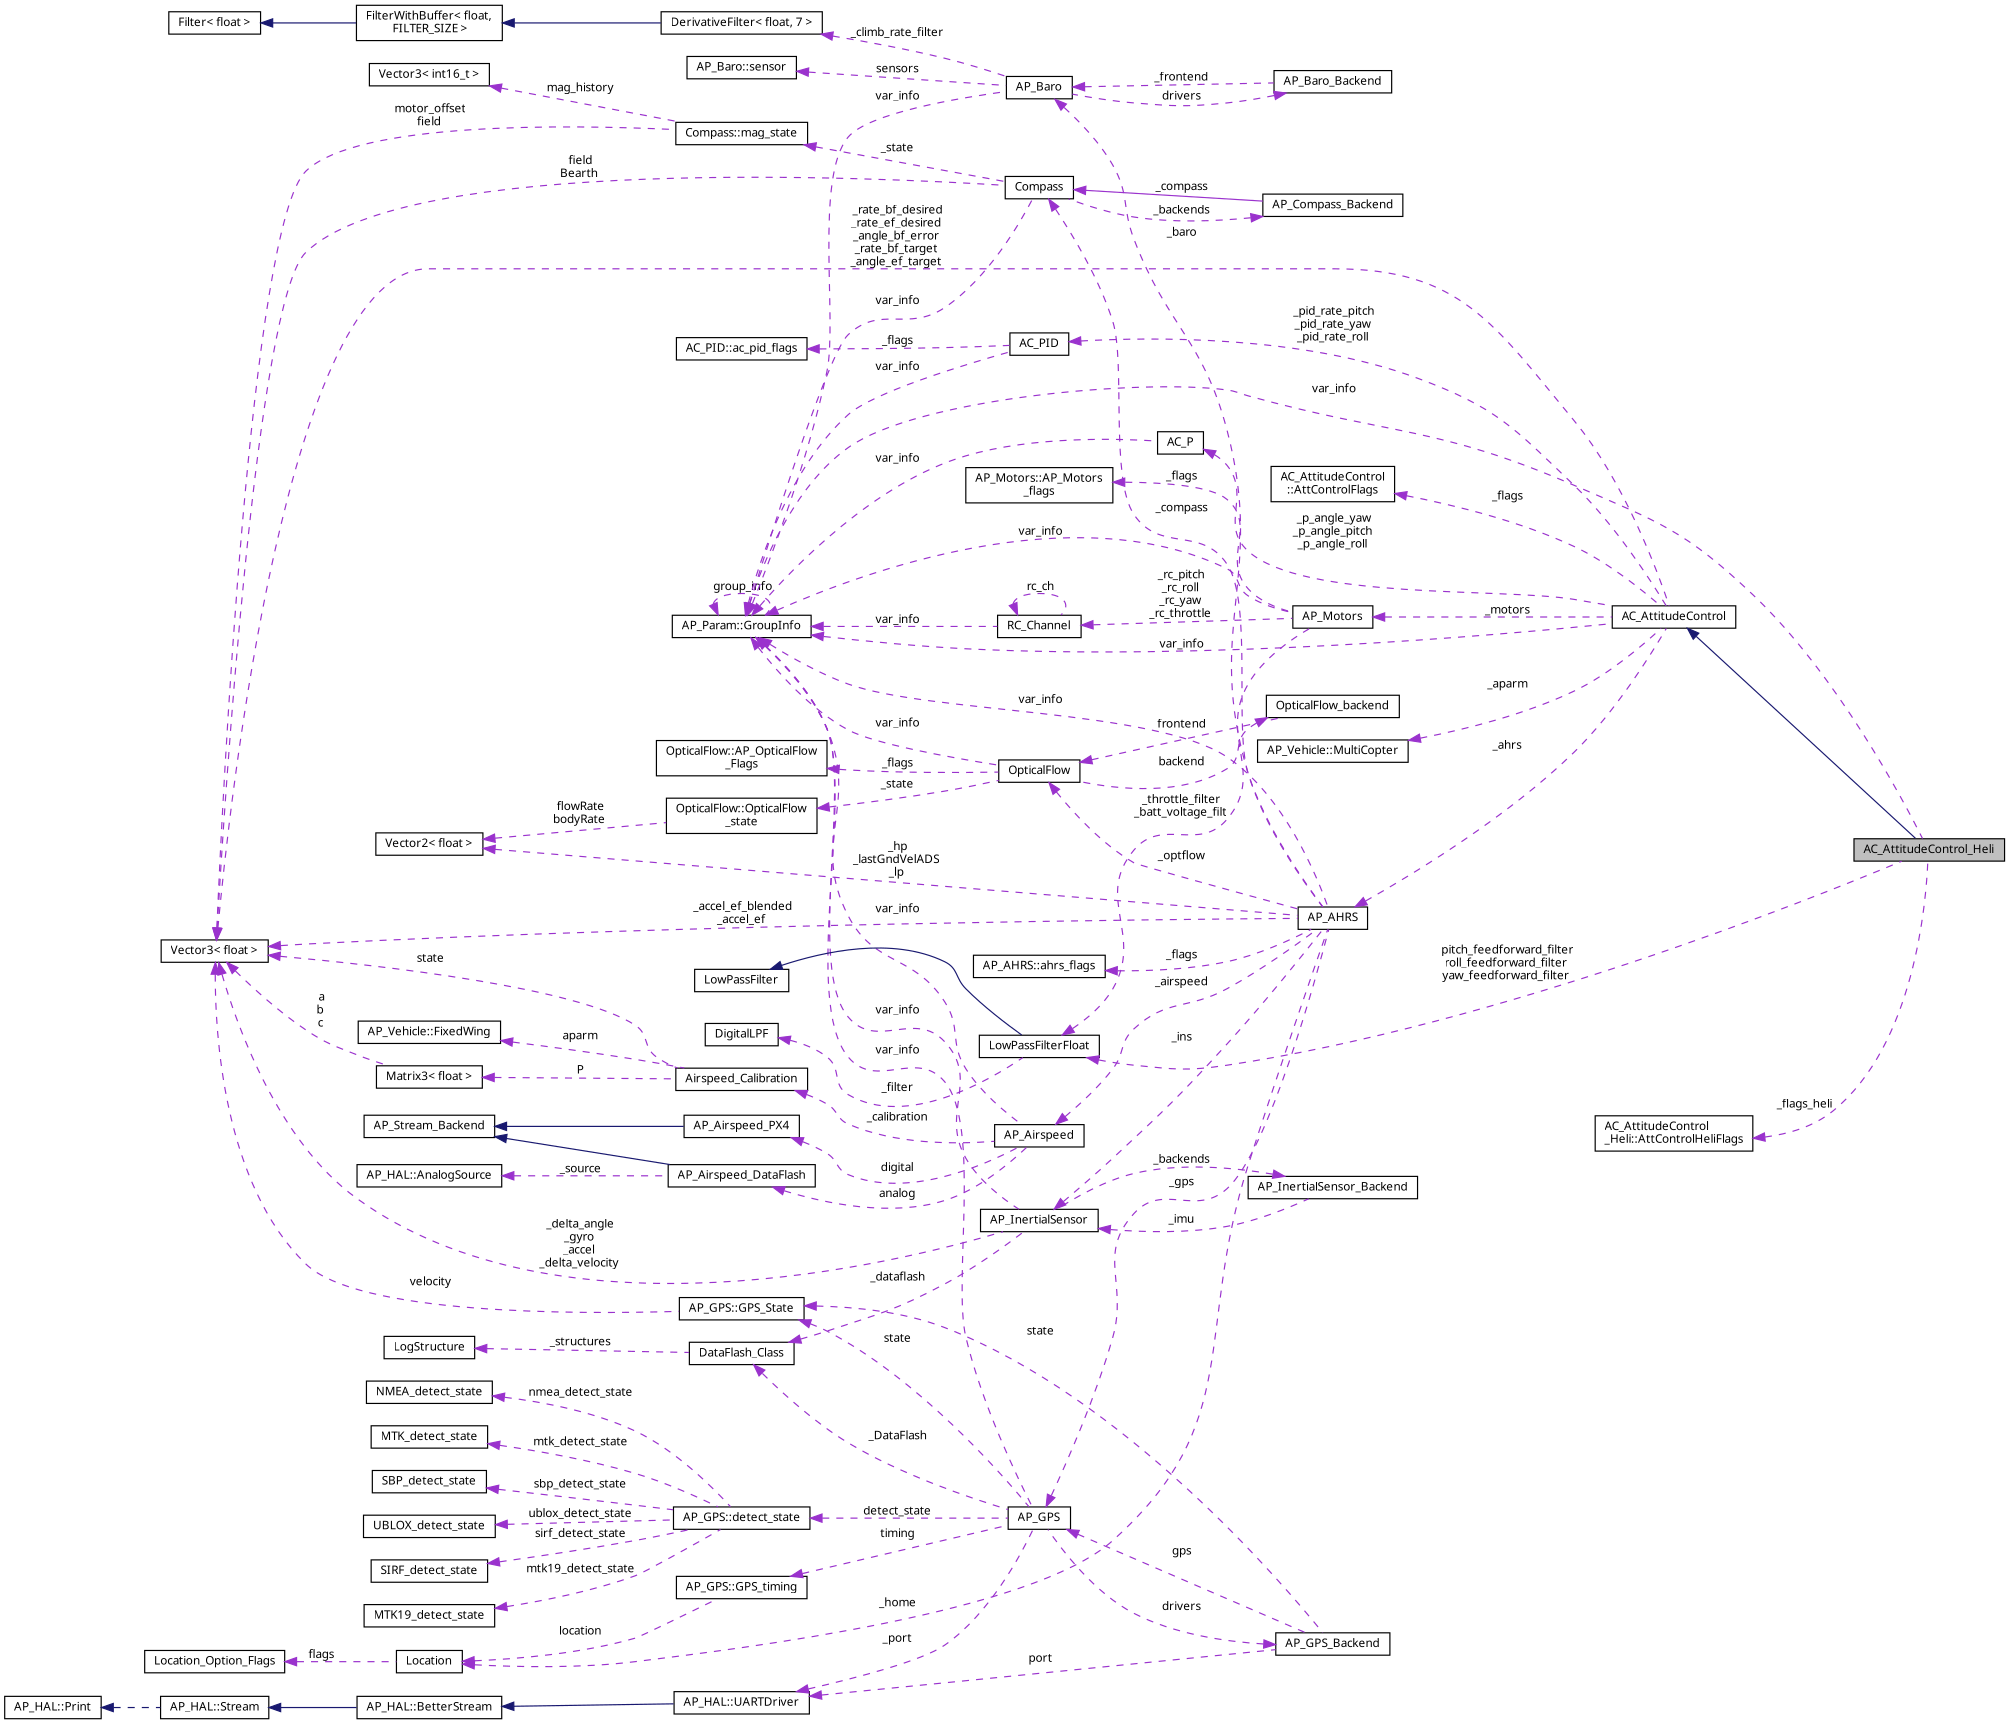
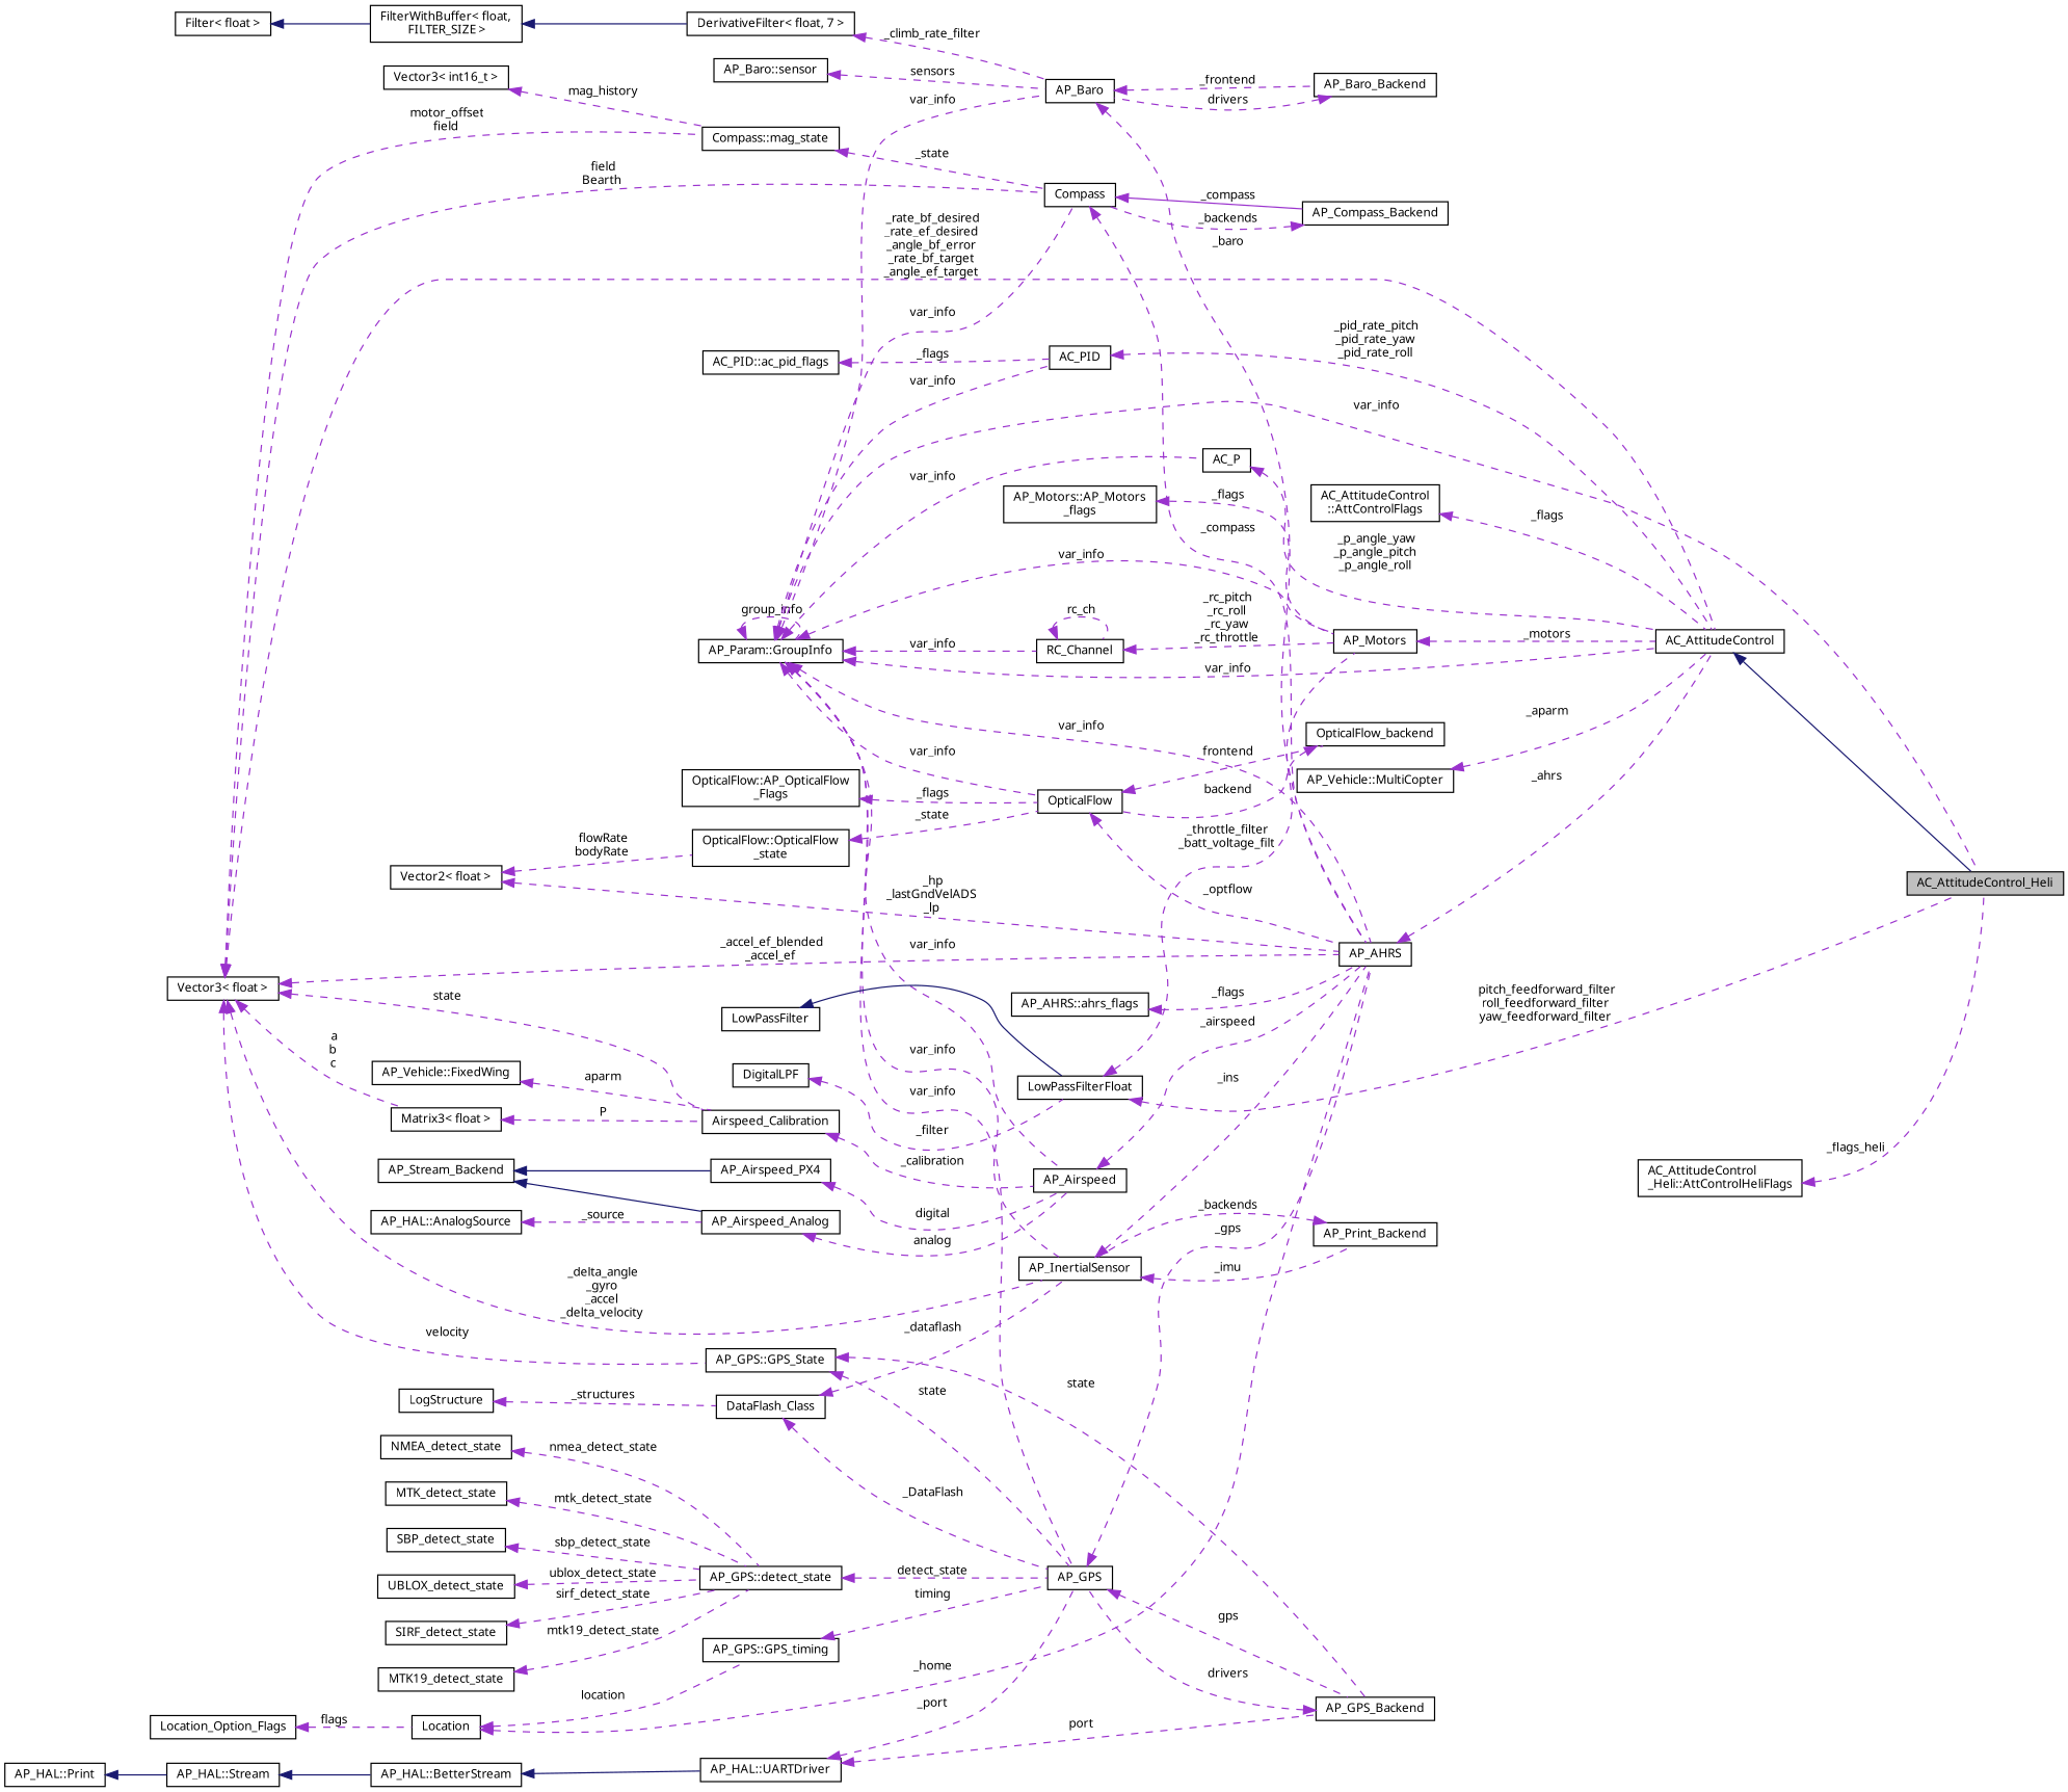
  digraph {
    fontname="Noto Sans"
    rankdir=LR
    node [color=black fillcolor=white fontname="Noto Sans" fontsize=10 shape=record style=filled]
    edge [color=darkorchid3 dir=back fontname="Noto Sans" fontsize=10 labelfontname=Helvetica labelfontsize=10 style=dashed]
    n1 [fillcolor=grey75 fontcolor=black height=0.2 label=AC_AttitudeControl_Heli width=0.4]
    n2 [height=0.2 label=AC_AttitudeControl width=0.4]
    n3 [height=0.2 label=AC_P width=0.4]
    n4 [height=0.2 label="AP_Param::GroupInfo" width=0.4]
    n5 [height=0.2 label=AP_AHRS width=0.4]
    n6 [height=0.2 label=AP_Baro width=0.4]
    n7 [height=0.2 label=OpticalFlow width=0.4]
    n8 [height=0.2 label=AP_InertialSensor width=0.4]
    n9 [height=0.2 label=AP_Airspeed width=0.4]
    n10 [height=0.2 label=AP_GPS width=0.4]
    n11 [height=0.2 label=Compass width=0.4]
    n12 [height=0.2 label=AP_Motors width=0.4]
    n13 [height=0.2 label=RC_Channel width=0.4]
    n14 [height=0.2 label=AC_PID width=0.4]
    n15 [height=0.2 label=AP_Baro_Backend width=0.4]
    n16 [height=0.2 label=OpticalFlow_backend width=0.4]
-   n17 [height=0.2 label=AP_InertialSensor_Backend width=0.4]
+   n17 [height=0.2 label=AP_Print_Backend width=0.4]
    n18 [height=0.2 label=AP_GPS_Backend width=0.4]
    n19 [height=0.2 label=AP_Compass_Backend width=0.4]
    n20 [height=0.2 label="AC_AttitudeControl\l::AttControlFlags" width=0.4]
    n21 [height=0.2 label="Vector3\< float \>" width=0.4]
    n22 [height=0.2 label=Airspeed_Calibration width=0.4]
    n23 [height=0.2 label="Matrix3\< float \>" width=0.4]
    n24 [height=0.2 label="AP_GPS::GPS_State" width=0.4]
    n25 [height=0.2 label="Compass::mag_state" width=0.4]
    n26 [height=0.2 label="AP_Vehicle::MultiCopter" width=0.4]
    n27 [height=0.2 label="AP_AHRS::ahrs_flags" width=0.4]
    n28 [height=0.2 label="AP_Baro::sensor" width=0.4]
    n29 [height=0.2 label="DerivativeFilter\< float, 7 \>" width=0.4]
    n30 [height=0.2 label="FilterWithBuffer\< float,\l FILTER_SIZE \>" width=0.4]
    n31 [height=0.2 label="Filter\< float \>" width=0.4]
    n32 [height=0.2 label="OpticalFlow::OpticalFlow\l_state" width=0.4]
    n33 [height=0.2 label="Vector2\< float \>" width=0.4]
    n34 [height=0.2 label="OpticalFlow::AP_OpticalFlow\l_Flags" width=0.4]
    n35 [height=0.2 label=DataFlash_Class width=0.4]
    n36 [height=0.2 label=LogStructure width=0.4]
-   n37 [height=0.2 label=AP_Airspeed_DataFlash width=0.4]
+   n37 [height=0.2 label=AP_Airspeed_Analog width=0.4]
    n38 [height=0.2 label=AP_Stream_Backend width=0.4]
    n39 [height=0.2 label=AP_Airspeed_PX4 width=0.4]
    n40 [height=0.2 label="AP_HAL::AnalogSource" width=0.4]
    n41 [height=0.2 label="AP_Vehicle::FixedWing" width=0.4]
    n42 [height=0.2 label="AP_GPS::detect_state" width=0.4]
    n43 [height=0.2 label=SBP_detect_state width=0.4]
    n44 [height=0.2 label=UBLOX_detect_state width=0.4]
    n45 [height=0.2 label=SIRF_detect_state width=0.4]
    n46 [height=0.2 label=MTK19_detect_state width=0.4]
    n47 [height=0.2 label=NMEA_detect_state width=0.4]
    n48 [height=0.2 label=MTK_detect_state width=0.4]
    n49 [height=0.2 label="AP_GPS::GPS_timing" width=0.4]
    n50 [height=0.2 label="AP_HAL::UARTDriver" width=0.4]
    n51 [height=0.2 label="AP_HAL::BetterStream" width=0.4]
    n52 [height=0.2 label="AP_HAL::Stream" width=0.4]
    n53 [height=0.2 label="AP_HAL::Print" width=0.4]
    n54 [height=0.2 label=Location width=0.4]
    n55 [height=0.2 label=Location_Option_Flags width=0.4]
    n56 [height=0.2 label="Vector3\< int16_t \>" width=0.4]
    n57 [height=0.2 label=LowPassFilterFloat width=0.4]
    n58 [height=0.2 label=LowPassFilter width=0.4]
    n59 [height=0.2 label=DigitalLPF width=0.4]
    n60 [height=0.2 label="AP_Motors::AP_Motors\l_flags" width=0.4]
    n61 [height=0.2 label="AC_PID::ac_pid_flags" width=0.4]
    n62 [height=0.2 label="AC_AttitudeControl\l_Heli::AttControlHeliFlags" width=0.4]
    n2 -> n1 [color=midnightblue style=solid]
    n3 -> n2 [label=" _p_angle_yaw\n_p_angle_pitch\n_p_angle_roll"]
    n4 -> n1 [label=" var_info"]
    n4 -> n2 [label=" var_info"]
    n4 -> n3 [label=" var_info"]
    n4 -> n4 [label=" group_info"]
    n4 -> n5 [label=" var_info"]
    n4 -> n6 [label=" var_info"]
    n4 -> n7 [label=" var_info"]
    n4 -> n8 [label=" var_info"]
    n4 -> n9 [label=" var_info"]
    n4 -> n10 [label=" var_info"]
    n4 -> n11 [label=" var_info"]
    n4 -> n12 [label=" var_info"]
    n4 -> n13 [label=" var_info"]
    n4 -> n14 [label=" var_info"]
    n5 -> n2 [label=" _ahrs"]
    n6 -> n5 [label=" _baro"]
    n6 -> n15 [label=" _frontend"]
    n7 -> n5 [label=" _optflow"]
    n7 -> n16 [label=" frontend"]
    n8 -> n5 [label=" _ins"]
    n8 -> n17 [label=" _imu"]
    n9 -> n5 [label=" _airspeed"]
    n10 -> n5 [label=" _gps"]
    n10 -> n18 [label=" gps"]
    n11 -> n5 [label=" _compass"]
    n11 -> n19 [label=" _compass" style=solid]
    n12 -> n2 [label=" _motors"]
    n13 -> n12 [label=" _rc_pitch\n_rc_roll\n_rc_yaw\n_rc_throttle"]
    n13 -> n13 [label=" rc_ch"]
    n14 -> n2 [label=" _pid_rate_pitch\n_pid_rate_yaw\n_pid_rate_roll"]
    n15 -> n6 [label=" drivers"]
    n16 -> n7 [label=" backend"]
    n17 -> n8 [label=" _backends"]
    n18 -> n10 [label=" drivers"]
    n19 -> n11 [label=" _backends"]
    n20 -> n2 [label=" _flags"]
    n21 -> n2 [label=" _rate_bf_desired\n_rate_ef_desired\n_angle_bf_error\n_rate_bf_target\n_angle_ef_target"]
    n21 -> n5 [label=" _accel_ef_blended\n_accel_ef"]
    n21 -> n8 [label=" _delta_angle\n_gyro\n_accel\n_delta_velocity"]
    n21 -> n11 [label=" field\nBearth"]
    n21 -> n22 [label=" state"]
    n21 -> n23 [label=" a\nb\nc"]
    n21 -> n24 [label=" velocity"]
    n21 -> n25 [label=" motor_offset\nfield"]
    n22 -> n9 [label=" _calibration"]
    n23 -> n22 [label=" P"]
    n24 -> n10 [label=" state"]
    n24 -> n18 [label=" state"]
    n25 -> n11 [label=" _state"]
    n26 -> n2 [label=" _aparm"]
    n27 -> n5 [label=" _flags"]
    n28 -> n6 [label=" sensors"]
    n29 -> n6 [label=" _climb_rate_filter"]
    n30 -> n29 [color=midnightblue style=solid]
    n31 -> n30 [color=midnightblue style=solid]
    n32 -> n7 [label=" _state"]
    n33 -> n5 [label=" _hp\n_lastGndVelADS\n_lp"]
    n33 -> n32 [label=" flowRate\nbodyRate"]
    n34 -> n7 [label=" _flags"]
    n35 -> n8 [label=" _dataflash"]
    n35 -> n10 [label=" _DataFlash"]
    n36 -> n35 [label=" _structures"]
    n37 -> n9 [label=" analog"]
    n38 -> n37 [color=midnightblue style=solid]
    n38 -> n39 [color=midnightblue style=solid]
    n39 -> n9 [label=" digital"]
    n40 -> n37 [label=" _source"]
    n41 -> n22 [label=" aparm"]
    n42 -> n10 [label=" detect_state"]
    n43 -> n42 [label=" sbp_detect_state"]
    n44 -> n42 [label=" ublox_detect_state"]
    n45 -> n42 [label=" sirf_detect_state"]
    n46 -> n42 [label=" mtk19_detect_state"]
    n47 -> n42 [label=" nmea_detect_state"]
    n48 -> n42 [label=" mtk_detect_state"]
    n49 -> n10 [label=" timing"]
    n50 -> n10 [label=" _port"]
    n50 -> n18 [label=" port"]
    n51 -> n50 [color=midnightblue style=solid]
    n52 -> n51 [color=midnightblue style=solid]
-   n53 -> n52 [color=midnightblue]
+   n53 -> n52 [color=midnightblue style=solid]
    n54 -> n5 [label=" _home"]
    n54 -> n49 [label=" location"]
    n55 -> n54 [label=" flags"]
    n56 -> n25 [label=" mag_history"]
    n57 -> n1 [label=" pitch_feedforward_filter\nroll_feedforward_filter\nyaw_feedforward_filter"]
    n57 -> n12 [label=" _throttle_filter\n_batt_voltage_filt"]
    n58 -> n57 [color=midnightblue style=solid]
    n59 -> n57 [label=" _filter"]
    n60 -> n12 [label=" _flags"]
    n61 -> n14 [label=" _flags"]
    n62 -> n1 [label=" _flags_heli"]
  }
